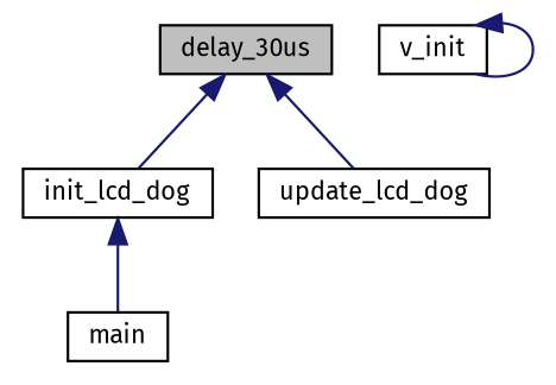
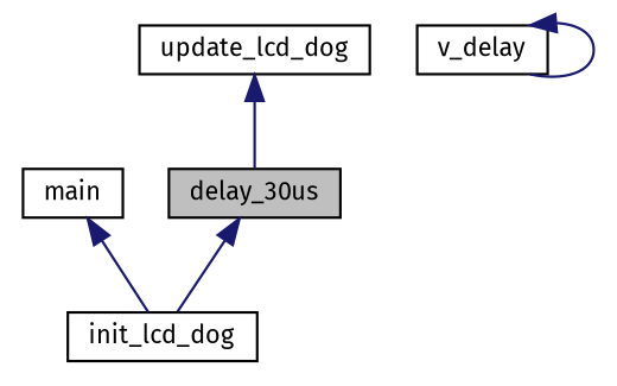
  digraph {
    fontname="Fira Sans"
    rankdir=TB
    node [color=black fillcolor=white fontname="Fira Sans" fontsize=10 shape=record style=filled]
    edge [color=midnightblue dir=back fontname="Fira Sans" fontsize=10 labelfontname=Helvetica labelfontsize=10 style=solid]
    n1 [fillcolor=grey75 fontcolor=black height=0.2 label=delay_30us width=0.4]
    n2 [height=0.2 label=init_lcd_dog width=0.4]
    n3 [height=0.2 label=update_lcd_dog width=0.4]
    n4 [height=0.2 label=main width=0.4]
-   n5 [height=0.2 label=v_init width=0.4]
+   n5 [height=0.2 label=v_delay width=0.4]
    n1 -> n2
-   n1 -> n3
-   n2 -> n4
+   n3 -> n1
+   n4 -> n2
    n5 -> n5
  }
